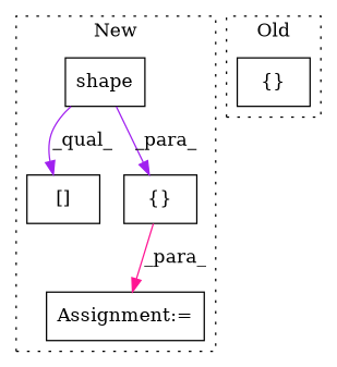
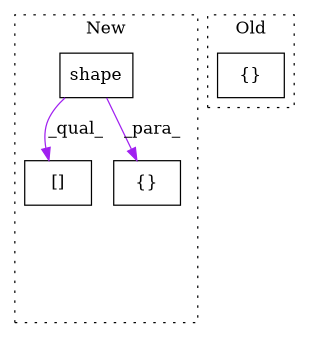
  digraph {
    node [a=4 l="1,1" shape=box]
    edge [color=purple]
    n1 [a=32 l="6,1" label=shape s="3214,3225"]
    n2 [a=2 l="38,1" label="[]" s="3189,3228"]
    n3 [label="{}" s="3440,3501"]
-   n4 [a=7 l=1 label="Assignment:=" s=3393]
    n5 [label="{}" s="2909,2939"]
    subgraph cluster_1 {
      label=New
      style=dotted
      n1
      n2
      n3
-     n4
    }
    subgraph cluster_2 {
      label=Old
      style=dotted
      n5
    }
    n1 -> n2 [label=_qual_]
    n1 -> n3 [label=_para_]
-   n3 -> n4 [label=_para_ color=deeppink]
  }
